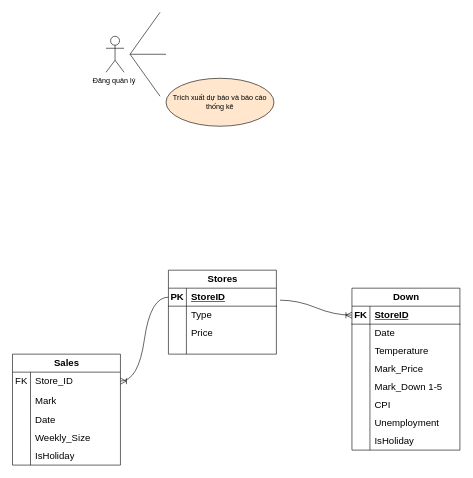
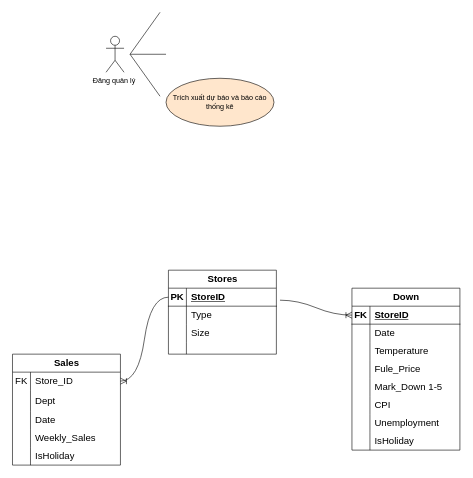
  <mxCell id="0" />
  <mxCell id="1" parent="0" />
  <mxCell id="2" value="Đăng quản lý&amp;nbsp;" style="shape=umlActor;verticalLabelPosition=bottom;verticalAlign=top;html=1;outlineConnect=0;" parent="1" vertex="1"><mxGeometry x="176" y="60" width="30" height="60" as="geometry" /></mxCell>
  <mxCell id="3" value="" style="endArrow=none;html=1;rounded=0;" parent="1" edge="1"><mxGeometry width="50" height="50" relative="1" as="geometry"><mxPoint x="216" y="90" as="sourcePoint" /><mxPoint x="266" y="20" as="targetPoint" /></mxGeometry></mxCell>
  <mxCell id="4" value="" style="endArrow=none;html=1;rounded=0;" parent="1" edge="1"><mxGeometry width="50" height="50" relative="1" as="geometry"><mxPoint x="216" y="90" as="sourcePoint" /><mxPoint x="266" y="160" as="targetPoint" /></mxGeometry></mxCell>
  <mxCell id="5" value="" style="endArrow=none;html=1;rounded=0;" parent="1" edge="1"><mxGeometry width="50" height="50" relative="1" as="geometry"><mxPoint x="216" y="90" as="sourcePoint" /><mxPoint x="276" y="90" as="targetPoint" /></mxGeometry></mxCell>
  <mxCell id="6" value="Trích xuất dự báo và báo cáo thống kê" style="ellipse;whiteSpace=wrap;html=1;align=center;fillColor=#ffe6cc;" parent="1" vertex="1"><mxGeometry x="276" y="130" width="180" height="80" as="geometry" /></mxCell>
  <mxCell id="7" value="Down" style="shape=table;startSize=30;container=1;collapsible=1;childLayout=tableLayout;fixedRows=1;rowLines=0;fontStyle=1;align=center;resizeLast=1;html=1;fontSize=16;" parent="1" vertex="1"><mxGeometry x="586" y="480" width="180" height="270" as="geometry" /></mxCell>
  <mxCell id="8" value="" style="shape=tableRow;horizontal=0;startSize=0;swimlaneHead=0;swimlaneBody=0;fillColor=none;collapsible=0;dropTarget=0;points=[[0,0.5],[1,0.5]];portConstraint=eastwest;top=0;left=0;right=0;bottom=1;fontSize=16;" parent="7" vertex="1"><mxGeometry y="30" width="180" height="30" as="geometry" /></mxCell>
  <mxCell id="9" value="FK" style="shape=partialRectangle;connectable=0;fillColor=none;top=0;left=0;bottom=0;right=0;fontStyle=1;overflow=hidden;whiteSpace=wrap;html=1;fontSize=16;" parent="8" vertex="1"><mxGeometry width="30" height="30" as="geometry"><mxRectangle width="30" height="30" as="alternateBounds" /></mxGeometry></mxCell>
  <mxCell id="10" value="StoreID" style="shape=partialRectangle;connectable=0;fillColor=none;top=0;left=0;bottom=0;right=0;align=left;spacingLeft=6;fontStyle=5;overflow=hidden;whiteSpace=wrap;html=1;fontSize=16;" parent="8" vertex="1"><mxGeometry x="30" width="150" height="30" as="geometry"><mxRectangle width="150" height="30" as="alternateBounds" /></mxGeometry></mxCell>
  <mxCell id="11" value="" style="shape=tableRow;horizontal=0;startSize=0;swimlaneHead=0;swimlaneBody=0;fillColor=none;collapsible=0;dropTarget=0;points=[[0,0.5],[1,0.5]];portConstraint=eastwest;top=0;left=0;right=0;bottom=0;fontSize=16;" parent="7" vertex="1"><mxGeometry y="60" width="180" height="30" as="geometry" /></mxCell>
  <mxCell id="12" value="" style="shape=partialRectangle;connectable=0;fillColor=none;top=0;left=0;bottom=0;right=0;editable=1;overflow=hidden;whiteSpace=wrap;html=1;fontSize=16;" parent="11" vertex="1"><mxGeometry width="30" height="30" as="geometry"><mxRectangle width="30" height="30" as="alternateBounds" /></mxGeometry></mxCell>
  <mxCell id="13" value="Date" style="shape=partialRectangle;connectable=0;fillColor=none;top=0;left=0;bottom=0;right=0;align=left;spacingLeft=6;overflow=hidden;whiteSpace=wrap;html=1;fontSize=16;" parent="11" vertex="1"><mxGeometry x="30" width="150" height="30" as="geometry"><mxRectangle width="150" height="30" as="alternateBounds" /></mxGeometry></mxCell>
  <mxCell id="14" value="" style="shape=tableRow;horizontal=0;startSize=0;swimlaneHead=0;swimlaneBody=0;fillColor=none;collapsible=0;dropTarget=0;points=[[0,0.5],[1,0.5]];portConstraint=eastwest;top=0;left=0;right=0;bottom=0;fontSize=16;" parent="7" vertex="1"><mxGeometry y="90" width="180" height="30" as="geometry" /></mxCell>
  <mxCell id="15" value="" style="shape=partialRectangle;connectable=0;fillColor=none;top=0;left=0;bottom=0;right=0;editable=1;overflow=hidden;whiteSpace=wrap;html=1;fontSize=16;" parent="14" vertex="1"><mxGeometry width="30" height="30" as="geometry"><mxRectangle width="30" height="30" as="alternateBounds" /></mxGeometry></mxCell>
  <mxCell id="16" value="Temperature" style="shape=partialRectangle;connectable=0;fillColor=none;top=0;left=0;bottom=0;right=0;align=left;spacingLeft=6;overflow=hidden;whiteSpace=wrap;html=1;fontSize=16;" parent="14" vertex="1"><mxGeometry x="30" width="150" height="30" as="geometry"><mxRectangle width="150" height="30" as="alternateBounds" /></mxGeometry></mxCell>
  <mxCell id="17" value="" style="shape=tableRow;horizontal=0;startSize=0;swimlaneHead=0;swimlaneBody=0;fillColor=none;collapsible=0;dropTarget=0;points=[[0,0.5],[1,0.5]];portConstraint=eastwest;top=0;left=0;right=0;bottom=0;fontSize=16;" parent="7" vertex="1"><mxGeometry y="120" width="180" height="30" as="geometry" /></mxCell>
  <mxCell id="18" value="" style="shape=partialRectangle;connectable=0;fillColor=none;top=0;left=0;bottom=0;right=0;editable=1;overflow=hidden;whiteSpace=wrap;html=1;fontSize=16;" parent="17" vertex="1"><mxGeometry width="30" height="30" as="geometry"><mxRectangle width="30" height="30" as="alternateBounds" /></mxGeometry></mxCell>
- <mxCell id="19" value="Mark_Price" style="shape=partialRectangle;connectable=0;fillColor=none;top=0;left=0;bottom=0;right=0;align=left;spacingLeft=6;overflow=hidden;whiteSpace=wrap;html=1;fontSize=16;" parent="17" vertex="1"><mxGeometry x="30" width="150" height="30" as="geometry"><mxRectangle width="150" height="30" as="alternateBounds" /></mxGeometry></mxCell>
+ <mxCell id="19" value="Fule_Price" style="shape=partialRectangle;connectable=0;fillColor=none;top=0;left=0;bottom=0;right=0;align=left;spacingLeft=6;overflow=hidden;whiteSpace=wrap;html=1;fontSize=16;" parent="17" vertex="1"><mxGeometry x="30" width="150" height="30" as="geometry"><mxRectangle width="150" height="30" as="alternateBounds" /></mxGeometry></mxCell>
  <mxCell id="20" value="" style="shape=tableRow;horizontal=0;startSize=0;swimlaneHead=0;swimlaneBody=0;fillColor=none;collapsible=0;dropTarget=0;points=[[0,0.5],[1,0.5]];portConstraint=eastwest;top=0;left=0;right=0;bottom=0;fontSize=16;" parent="7" vertex="1"><mxGeometry y="150" width="180" height="30" as="geometry" /></mxCell>
  <mxCell id="21" value="" style="shape=partialRectangle;connectable=0;fillColor=none;top=0;left=0;bottom=0;right=0;editable=1;overflow=hidden;whiteSpace=wrap;html=1;fontSize=16;" parent="20" vertex="1"><mxGeometry width="30" height="30" as="geometry"><mxRectangle width="30" height="30" as="alternateBounds" /></mxGeometry></mxCell>
  <mxCell id="22" value="Mark_Down 1-5" style="shape=partialRectangle;connectable=0;fillColor=none;top=0;left=0;bottom=0;right=0;align=left;spacingLeft=6;overflow=hidden;whiteSpace=wrap;html=1;fontSize=16;" parent="20" vertex="1"><mxGeometry x="30" width="150" height="30" as="geometry"><mxRectangle width="150" height="30" as="alternateBounds" /></mxGeometry></mxCell>
  <mxCell id="23" value="" style="shape=tableRow;horizontal=0;startSize=0;swimlaneHead=0;swimlaneBody=0;fillColor=none;collapsible=0;dropTarget=0;points=[[0,0.5],[1,0.5]];portConstraint=eastwest;top=0;left=0;right=0;bottom=0;fontSize=16;" parent="7" vertex="1"><mxGeometry y="180" width="180" height="30" as="geometry" /></mxCell>
  <mxCell id="24" value="" style="shape=partialRectangle;connectable=0;fillColor=none;top=0;left=0;bottom=0;right=0;editable=1;overflow=hidden;whiteSpace=wrap;html=1;fontSize=16;" parent="23" vertex="1"><mxGeometry width="30" height="30" as="geometry"><mxRectangle width="30" height="30" as="alternateBounds" /></mxGeometry></mxCell>
  <mxCell id="25" value="CPI" style="shape=partialRectangle;connectable=0;fillColor=none;top=0;left=0;bottom=0;right=0;align=left;spacingLeft=6;overflow=hidden;whiteSpace=wrap;html=1;fontSize=16;" parent="23" vertex="1"><mxGeometry x="30" width="150" height="30" as="geometry"><mxRectangle width="150" height="30" as="alternateBounds" /></mxGeometry></mxCell>
  <mxCell id="26" value="" style="shape=tableRow;horizontal=0;startSize=0;swimlaneHead=0;swimlaneBody=0;fillColor=none;collapsible=0;dropTarget=0;points=[[0,0.5],[1,0.5]];portConstraint=eastwest;top=0;left=0;right=0;bottom=0;fontSize=16;" parent="7" vertex="1"><mxGeometry y="210" width="180" height="30" as="geometry" /></mxCell>
  <mxCell id="27" value="" style="shape=partialRectangle;connectable=0;fillColor=none;top=0;left=0;bottom=0;right=0;editable=1;overflow=hidden;whiteSpace=wrap;html=1;fontSize=16;" parent="26" vertex="1"><mxGeometry width="30" height="30" as="geometry"><mxRectangle width="30" height="30" as="alternateBounds" /></mxGeometry></mxCell>
  <mxCell id="28" value="Unemployment" style="shape=partialRectangle;connectable=0;fillColor=none;top=0;left=0;bottom=0;right=0;align=left;spacingLeft=6;overflow=hidden;whiteSpace=wrap;html=1;fontSize=16;" parent="26" vertex="1"><mxGeometry x="30" width="150" height="30" as="geometry"><mxRectangle width="150" height="30" as="alternateBounds" /></mxGeometry></mxCell>
  <mxCell id="29" value="" style="shape=tableRow;horizontal=0;startSize=0;swimlaneHead=0;swimlaneBody=0;fillColor=none;collapsible=0;dropTarget=0;points=[[0,0.5],[1,0.5]];portConstraint=eastwest;top=0;left=0;right=0;bottom=0;fontSize=16;" parent="7" vertex="1"><mxGeometry y="240" width="180" height="30" as="geometry" /></mxCell>
  <mxCell id="30" value="" style="shape=partialRectangle;connectable=0;fillColor=none;top=0;left=0;bottom=0;right=0;editable=1;overflow=hidden;whiteSpace=wrap;html=1;fontSize=16;" parent="29" vertex="1"><mxGeometry width="30" height="30" as="geometry"><mxRectangle width="30" height="30" as="alternateBounds" /></mxGeometry></mxCell>
  <mxCell id="31" value="IsHoliday" style="shape=partialRectangle;connectable=0;fillColor=none;top=0;left=0;bottom=0;right=0;align=left;spacingLeft=6;overflow=hidden;whiteSpace=wrap;html=1;fontSize=16;" parent="29" vertex="1"><mxGeometry x="30" width="150" height="30" as="geometry"><mxRectangle width="150" height="30" as="alternateBounds" /></mxGeometry></mxCell>
  <mxCell id="32" value="Sales" style="shape=table;startSize=30;container=1;collapsible=1;childLayout=tableLayout;fixedRows=1;rowLines=0;fontStyle=1;align=center;resizeLast=1;html=1;fontSize=16;" parent="1" vertex="1"><mxGeometry x="20" y="590" width="180" height="185" as="geometry" /></mxCell>
  <mxCell id="33" value="" style="shape=tableRow;horizontal=0;startSize=0;swimlaneHead=0;swimlaneBody=0;fillColor=none;collapsible=0;dropTarget=0;points=[[0,0.5],[1,0.5]];portConstraint=eastwest;top=0;left=0;right=0;bottom=0;fontSize=16;" parent="32" vertex="1"><mxGeometry y="30" width="180" height="30" as="geometry" /></mxCell>
  <mxCell id="34" value="FK" style="shape=partialRectangle;connectable=0;fillColor=none;top=0;left=0;bottom=0;right=0;editable=1;overflow=hidden;whiteSpace=wrap;html=1;fontSize=16;" parent="33" vertex="1"><mxGeometry width="30" height="30" as="geometry"><mxRectangle width="30" height="30" as="alternateBounds" /></mxGeometry></mxCell>
  <mxCell id="35" value="Store_ID" style="shape=partialRectangle;connectable=0;fillColor=none;top=0;left=0;bottom=0;right=0;align=left;spacingLeft=6;overflow=hidden;whiteSpace=wrap;html=1;fontSize=16;" parent="33" vertex="1"><mxGeometry x="30" width="150" height="30" as="geometry"><mxRectangle width="150" height="30" as="alternateBounds" /></mxGeometry></mxCell>
  <mxCell id="36" value="" style="shape=tableRow;horizontal=0;startSize=0;swimlaneHead=0;swimlaneBody=0;fillColor=none;collapsible=0;dropTarget=0;points=[[0,0.5],[1,0.5]];portConstraint=eastwest;top=0;left=0;right=0;bottom=0;fontSize=16;" parent="32" vertex="1"><mxGeometry y="60" width="180" height="35" as="geometry" /></mxCell>
  <mxCell id="37" value="" style="shape=partialRectangle;connectable=0;fillColor=none;top=0;left=0;bottom=0;right=0;editable=1;overflow=hidden;whiteSpace=wrap;html=1;fontSize=16;" parent="36" vertex="1"><mxGeometry width="30" height="35" as="geometry"><mxRectangle width="30" height="35" as="alternateBounds" /></mxGeometry></mxCell>
- <mxCell id="38" value="Mark" style="shape=partialRectangle;connectable=0;fillColor=none;top=0;left=0;bottom=0;right=0;align=left;spacingLeft=6;overflow=hidden;whiteSpace=wrap;html=1;fontSize=16;" parent="36" vertex="1"><mxGeometry x="30" width="150" height="35" as="geometry"><mxRectangle width="150" height="35" as="alternateBounds" /></mxGeometry></mxCell>
+ <mxCell id="38" value="Dept" style="shape=partialRectangle;connectable=0;fillColor=none;top=0;left=0;bottom=0;right=0;align=left;spacingLeft=6;overflow=hidden;whiteSpace=wrap;html=1;fontSize=16;" parent="36" vertex="1"><mxGeometry x="30" width="150" height="35" as="geometry"><mxRectangle width="150" height="35" as="alternateBounds" /></mxGeometry></mxCell>
  <mxCell id="39" value="" style="shape=tableRow;horizontal=0;startSize=0;swimlaneHead=0;swimlaneBody=0;fillColor=none;collapsible=0;dropTarget=0;points=[[0,0.5],[1,0.5]];portConstraint=eastwest;top=0;left=0;right=0;bottom=0;fontSize=16;" parent="32" vertex="1"><mxGeometry y="95" width="180" height="30" as="geometry" /></mxCell>
  <mxCell id="40" value="" style="shape=partialRectangle;connectable=0;fillColor=none;top=0;left=0;bottom=0;right=0;editable=1;overflow=hidden;whiteSpace=wrap;html=1;fontSize=16;" parent="39" vertex="1"><mxGeometry width="30" height="30" as="geometry"><mxRectangle width="30" height="30" as="alternateBounds" /></mxGeometry></mxCell>
  <mxCell id="41" value="Date" style="shape=partialRectangle;connectable=0;fillColor=none;top=0;left=0;bottom=0;right=0;align=left;spacingLeft=6;overflow=hidden;whiteSpace=wrap;html=1;fontSize=16;" parent="39" vertex="1"><mxGeometry x="30" width="150" height="30" as="geometry"><mxRectangle width="150" height="30" as="alternateBounds" /></mxGeometry></mxCell>
  <mxCell id="42" value="" style="shape=tableRow;horizontal=0;startSize=0;swimlaneHead=0;swimlaneBody=0;fillColor=none;collapsible=0;dropTarget=0;points=[[0,0.5],[1,0.5]];portConstraint=eastwest;top=0;left=0;right=0;bottom=0;fontSize=16;" parent="32" vertex="1"><mxGeometry y="125" width="180" height="30" as="geometry" /></mxCell>
  <mxCell id="43" value="" style="shape=partialRectangle;connectable=0;fillColor=none;top=0;left=0;bottom=0;right=0;editable=1;overflow=hidden;whiteSpace=wrap;html=1;fontSize=16;" parent="42" vertex="1"><mxGeometry width="30" height="30" as="geometry"><mxRectangle width="30" height="30" as="alternateBounds" /></mxGeometry></mxCell>
- <mxCell id="44" value="Weekly_Size" style="shape=partialRectangle;connectable=0;fillColor=none;top=0;left=0;bottom=0;right=0;align=left;spacingLeft=6;overflow=hidden;whiteSpace=wrap;html=1;fontSize=16;" parent="42" vertex="1"><mxGeometry x="30" width="150" height="30" as="geometry"><mxRectangle width="150" height="30" as="alternateBounds" /></mxGeometry></mxCell>
+ <mxCell id="44" value="Weekly_Sales" style="shape=partialRectangle;connectable=0;fillColor=none;top=0;left=0;bottom=0;right=0;align=left;spacingLeft=6;overflow=hidden;whiteSpace=wrap;html=1;fontSize=16;" parent="42" vertex="1"><mxGeometry x="30" width="150" height="30" as="geometry"><mxRectangle width="150" height="30" as="alternateBounds" /></mxGeometry></mxCell>
  <mxCell id="45" value="" style="shape=tableRow;horizontal=0;startSize=0;swimlaneHead=0;swimlaneBody=0;fillColor=none;collapsible=0;dropTarget=0;points=[[0,0.5],[1,0.5]];portConstraint=eastwest;top=0;left=0;right=0;bottom=0;fontSize=16;" parent="32" vertex="1"><mxGeometry y="155" width="180" height="30" as="geometry" /></mxCell>
  <mxCell id="46" value="" style="shape=partialRectangle;connectable=0;fillColor=none;top=0;left=0;bottom=0;right=0;editable=1;overflow=hidden;whiteSpace=wrap;html=1;fontSize=16;" parent="45" vertex="1"><mxGeometry width="30" height="30" as="geometry"><mxRectangle width="30" height="30" as="alternateBounds" /></mxGeometry></mxCell>
  <mxCell id="47" value="IsHoliday&lt;br&gt;" style="shape=partialRectangle;connectable=0;fillColor=none;top=0;left=0;bottom=0;right=0;align=left;spacingLeft=6;overflow=hidden;whiteSpace=wrap;html=1;fontSize=16;" parent="45" vertex="1"><mxGeometry x="30" width="150" height="30" as="geometry"><mxRectangle width="150" height="30" as="alternateBounds" /></mxGeometry></mxCell>
  <mxCell id="48" value="Stores" style="shape=table;startSize=30;container=1;collapsible=1;childLayout=tableLayout;fixedRows=1;rowLines=0;fontStyle=1;align=center;resizeLast=1;html=1;fontSize=16;" parent="1" vertex="1"><mxGeometry x="280" y="450" width="180" height="140" as="geometry" /></mxCell>
  <mxCell id="49" value="" style="shape=tableRow;horizontal=0;startSize=0;swimlaneHead=0;swimlaneBody=0;fillColor=none;collapsible=0;dropTarget=0;points=[[0,0.5],[1,0.5]];portConstraint=eastwest;top=0;left=0;right=0;bottom=1;fontSize=16;" parent="48" vertex="1"><mxGeometry y="30" width="180" height="30" as="geometry" /></mxCell>
  <mxCell id="50" value="PK" style="shape=partialRectangle;connectable=0;fillColor=none;top=0;left=0;bottom=0;right=0;fontStyle=1;overflow=hidden;whiteSpace=wrap;html=1;fontSize=16;" parent="49" vertex="1"><mxGeometry width="30" height="30" as="geometry"><mxRectangle width="30" height="30" as="alternateBounds" /></mxGeometry></mxCell>
  <mxCell id="51" value="StoreID" style="shape=partialRectangle;connectable=0;fillColor=none;top=0;left=0;bottom=0;right=0;align=left;spacingLeft=6;fontStyle=5;overflow=hidden;whiteSpace=wrap;html=1;fontSize=16;" parent="49" vertex="1"><mxGeometry x="30" width="150" height="30" as="geometry"><mxRectangle width="150" height="30" as="alternateBounds" /></mxGeometry></mxCell>
  <mxCell id="52" value="" style="shape=tableRow;horizontal=0;startSize=0;swimlaneHead=0;swimlaneBody=0;fillColor=none;collapsible=0;dropTarget=0;points=[[0,0.5],[1,0.5]];portConstraint=eastwest;top=0;left=0;right=0;bottom=0;fontSize=16;" parent="48" vertex="1"><mxGeometry y="60" width="180" height="30" as="geometry" /></mxCell>
  <mxCell id="53" value="" style="shape=partialRectangle;connectable=0;fillColor=none;top=0;left=0;bottom=0;right=0;editable=1;overflow=hidden;whiteSpace=wrap;html=1;fontSize=16;" parent="52" vertex="1"><mxGeometry width="30" height="30" as="geometry"><mxRectangle width="30" height="30" as="alternateBounds" /></mxGeometry></mxCell>
  <mxCell id="54" value="Type" style="shape=partialRectangle;connectable=0;fillColor=none;top=0;left=0;bottom=0;right=0;align=left;spacingLeft=6;overflow=hidden;whiteSpace=wrap;html=1;fontSize=16;" parent="52" vertex="1"><mxGeometry x="30" width="150" height="30" as="geometry"><mxRectangle width="150" height="30" as="alternateBounds" /></mxGeometry></mxCell>
  <mxCell id="55" value="" style="shape=tableRow;horizontal=0;startSize=0;swimlaneHead=0;swimlaneBody=0;fillColor=none;collapsible=0;dropTarget=0;points=[[0,0.5],[1,0.5]];portConstraint=eastwest;top=0;left=0;right=0;bottom=0;fontSize=16;" parent="48" vertex="1"><mxGeometry y="90" width="180" height="30" as="geometry" /></mxCell>
  <mxCell id="56" value="" style="shape=partialRectangle;connectable=0;fillColor=none;top=0;left=0;bottom=0;right=0;editable=1;overflow=hidden;whiteSpace=wrap;html=1;fontSize=16;" parent="55" vertex="1"><mxGeometry width="30" height="30" as="geometry"><mxRectangle width="30" height="30" as="alternateBounds" /></mxGeometry></mxCell>
- <mxCell id="57" value="Price" style="shape=partialRectangle;connectable=0;fillColor=none;top=0;left=0;bottom=0;right=0;align=left;spacingLeft=6;overflow=hidden;whiteSpace=wrap;html=1;fontSize=16;" parent="55" vertex="1"><mxGeometry x="30" width="150" height="30" as="geometry"><mxRectangle width="150" height="30" as="alternateBounds" /></mxGeometry></mxCell>
+ <mxCell id="57" value="Size" style="shape=partialRectangle;connectable=0;fillColor=none;top=0;left=0;bottom=0;right=0;align=left;spacingLeft=6;overflow=hidden;whiteSpace=wrap;html=1;fontSize=16;" parent="55" vertex="1"><mxGeometry x="30" width="150" height="30" as="geometry"><mxRectangle width="150" height="30" as="alternateBounds" /></mxGeometry></mxCell>
  <mxCell id="58" value="" style="shape=tableRow;horizontal=0;startSize=0;swimlaneHead=0;swimlaneBody=0;fillColor=none;collapsible=0;dropTarget=0;points=[[0,0.5],[1,0.5]];portConstraint=eastwest;top=0;left=0;right=0;bottom=0;fontSize=16;" parent="48" vertex="1"><mxGeometry y="120" width="180" height="20" as="geometry" /></mxCell>
  <mxCell id="59" value="" style="shape=partialRectangle;connectable=0;fillColor=none;top=0;left=0;bottom=0;right=0;editable=1;overflow=hidden;whiteSpace=wrap;html=1;fontSize=16;" parent="58" vertex="1"><mxGeometry width="30" height="20" as="geometry"><mxRectangle width="30" height="20" as="alternateBounds" /></mxGeometry></mxCell>
  <mxCell id="60" value="" style="shape=partialRectangle;connectable=0;fillColor=none;top=0;left=0;bottom=0;right=0;align=left;spacingLeft=6;overflow=hidden;whiteSpace=wrap;html=1;fontSize=16;" parent="58" vertex="1"><mxGeometry x="30" width="150" height="20" as="geometry"><mxRectangle width="150" height="20" as="alternateBounds" /></mxGeometry></mxCell>
  <mxCell id="61" value="" style="edgeStyle=entityRelationEdgeStyle;fontSize=12;html=1;endArrow=ERoneToMany;rounded=0;startSize=8;endSize=8;curved=1;entryX=1;entryY=0.5;entryDx=0;entryDy=0;exitX=0;exitY=0.5;exitDx=0;exitDy=0;" parent="1" source="49" target="33" edge="1"><mxGeometry width="100" height="100" relative="1" as="geometry"><mxPoint x="276" y="640" as="sourcePoint" /><mxPoint x="376" y="790" as="targetPoint" /></mxGeometry></mxCell>
  <mxCell id="62" value="" style="edgeStyle=entityRelationEdgeStyle;fontSize=12;html=1;endArrow=ERoneToMany;rounded=0;startSize=8;endSize=8;curved=1;entryX=0;entryY=0.5;entryDx=0;entryDy=0;" parent="1" target="8" edge="1"><mxGeometry width="100" height="100" relative="1" as="geometry"><mxPoint x="466" y="500" as="sourcePoint" /><mxPoint x="576" y="530" as="targetPoint" /></mxGeometry></mxCell>
